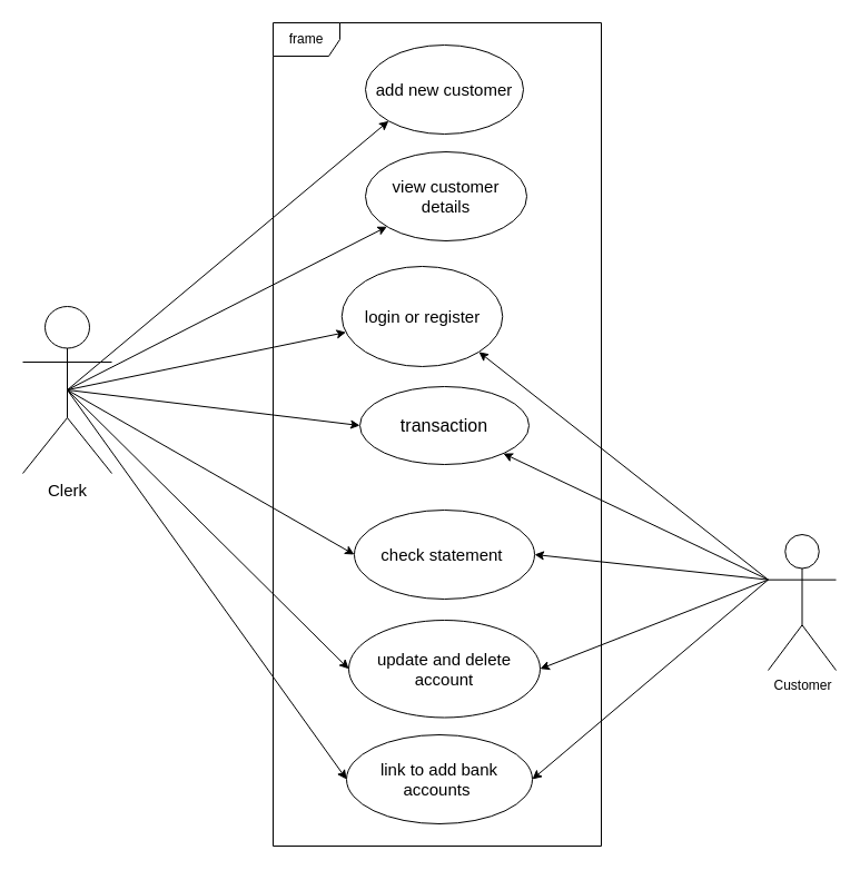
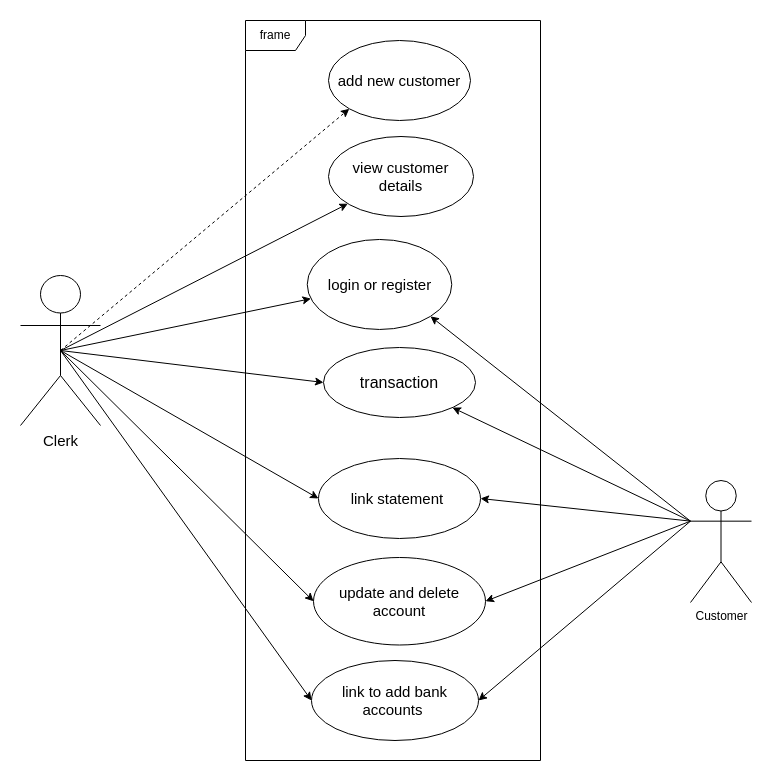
  <mxCell id="0" />
  <mxCell id="1" parent="0" />
  <mxCell id="2" value="frame" style="shape=umlFrame;whiteSpace=wrap;html=1;" parent="1" vertex="1"><mxGeometry x="245" y="20" width="295" height="740" as="geometry" /></mxCell>
  <mxCell id="3" value="&lt;font style=&quot;font-size: 15px;&quot;&gt;login or register&lt;/font&gt;" style="ellipse;whiteSpace=wrap;html=1;" parent="1" vertex="1"><mxGeometry x="306.75" y="238.98" width="144.5" height="90" as="geometry" /></mxCell>
  <mxCell id="4" value="&lt;font style=&quot;font-size: 16px;&quot;&gt;transaction&lt;/font&gt;" style="ellipse;whiteSpace=wrap;html=1;" parent="1" vertex="1"><mxGeometry x="323" y="347" width="152" height="70" as="geometry" /></mxCell>
- <mxCell id="5" value="&lt;font style=&quot;font-size: 15px;&quot;&gt;check statement&amp;nbsp;&lt;/font&gt;" style="ellipse;whiteSpace=wrap;html=1;" parent="1" vertex="1"><mxGeometry x="318" y="458" width="162" height="80" as="geometry" /></mxCell>
+ <mxCell id="5" value="&lt;font style=&quot;font-size: 15px;&quot;&gt;link statement&amp;nbsp;&lt;/font&gt;" style="ellipse;whiteSpace=wrap;html=1;" parent="1" vertex="1"><mxGeometry x="318" y="458" width="162" height="80" as="geometry" /></mxCell>
  <mxCell id="6" value="&lt;font style=&quot;font-size: 15px;&quot;&gt;update and delete account&lt;/font&gt;" style="ellipse;whiteSpace=wrap;html=1;" parent="1" vertex="1"><mxGeometry x="313" y="557" width="172" height="87.5" as="geometry" /></mxCell>
  <mxCell id="7" value="&lt;font style=&quot;font-size: 15px;&quot;&gt;link to add bank accounts&amp;nbsp;&lt;/font&gt;" style="ellipse;whiteSpace=wrap;html=1;" parent="1" vertex="1"><mxGeometry x="311" y="660" width="167" height="80" as="geometry" /></mxCell>
  <mxCell id="8" value="&lt;font style=&quot;font-size: 15px;&quot;&gt;add new customer&lt;/font&gt;" style="ellipse;whiteSpace=wrap;html=1;" vertex="1" parent="1"><mxGeometry x="328" y="40" width="142" height="80" as="geometry" /></mxCell>
  <mxCell id="9" style="edgeStyle=none;html=1;exitX=0;exitY=0.333;exitDx=0;exitDy=0;exitPerimeter=0;entryX=1;entryY=1;entryDx=0;entryDy=0;fontSize=15;" edge="1" parent="1" source="14" target="3"><mxGeometry relative="1" as="geometry" /></mxCell>
  <mxCell id="10" style="edgeStyle=none;html=1;exitX=0;exitY=0.333;exitDx=0;exitDy=0;exitPerimeter=0;fontSize=15;" edge="1" parent="1" source="14" target="4"><mxGeometry relative="1" as="geometry" /></mxCell>
  <mxCell id="11" style="edgeStyle=none;html=1;exitX=0;exitY=0.333;exitDx=0;exitDy=0;exitPerimeter=0;entryX=1;entryY=0.5;entryDx=0;entryDy=0;fontSize=15;" edge="1" parent="1" source="14" target="5"><mxGeometry relative="1" as="geometry" /></mxCell>
  <mxCell id="12" style="edgeStyle=none;html=1;exitX=0;exitY=0.333;exitDx=0;exitDy=0;exitPerimeter=0;entryX=1;entryY=0.5;entryDx=0;entryDy=0;fontSize=15;" edge="1" parent="1" source="14" target="6"><mxGeometry relative="1" as="geometry" /></mxCell>
  <mxCell id="13" style="edgeStyle=none;html=1;exitX=0;exitY=0.333;exitDx=0;exitDy=0;exitPerimeter=0;entryX=1;entryY=0.5;entryDx=0;entryDy=0;fontSize=15;" edge="1" parent="1" source="14" target="7"><mxGeometry relative="1" as="geometry" /></mxCell>
  <mxCell id="14" value="Customer" style="shape=umlActor;verticalLabelPosition=bottom;verticalAlign=top;html=1;" parent="1" vertex="1"><mxGeometry x="690" y="480" width="61" height="122" as="geometry" /></mxCell>
  <mxCell id="15" value="&lt;font style=&quot;font-size: 15px;&quot;&gt;view customer details&lt;/font&gt;" style="ellipse;whiteSpace=wrap;html=1;" vertex="1" parent="1"><mxGeometry x="328" y="136" width="145" height="80" as="geometry" /></mxCell>
- <mxCell id="16" style="edgeStyle=none;html=1;exitX=0.5;exitY=0.5;exitDx=0;exitDy=0;exitPerimeter=0;entryX=0;entryY=1;entryDx=0;entryDy=0;fontSize=15;" edge="1" parent="1" source="23" target="8"><mxGeometry relative="1" as="geometry" /></mxCell>
+ <mxCell id="16" style="edgeStyle=none;html=1;exitX=0.5;exitY=0.5;exitDx=0;exitDy=0;exitPerimeter=0;entryX=0;entryY=1;entryDx=0;entryDy=0;fontSize=15;dashed=1;" edge="1" parent="1" source="23" target="8"><mxGeometry relative="1" as="geometry" /></mxCell>
  <mxCell id="17" style="edgeStyle=none;html=1;exitX=0.5;exitY=0.5;exitDx=0;exitDy=0;exitPerimeter=0;fontSize=15;" edge="1" parent="1" source="23" target="15"><mxGeometry relative="1" as="geometry" /></mxCell>
  <mxCell id="18" style="edgeStyle=none;html=1;exitX=0.5;exitY=0.5;exitDx=0;exitDy=0;exitPerimeter=0;fontSize=15;" edge="1" parent="1" source="23" target="3"><mxGeometry relative="1" as="geometry" /></mxCell>
  <mxCell id="19" style="edgeStyle=none;html=1;exitX=0.5;exitY=0.5;exitDx=0;exitDy=0;exitPerimeter=0;entryX=0;entryY=0.5;entryDx=0;entryDy=0;fontSize=15;" edge="1" parent="1" source="23" target="4"><mxGeometry relative="1" as="geometry" /></mxCell>
  <mxCell id="20" style="edgeStyle=none;html=1;exitX=0.5;exitY=0.5;exitDx=0;exitDy=0;exitPerimeter=0;entryX=0;entryY=0.5;entryDx=0;entryDy=0;fontSize=15;" edge="1" parent="1" source="23" target="5"><mxGeometry relative="1" as="geometry" /></mxCell>
  <mxCell id="21" style="edgeStyle=none;html=1;exitX=0.5;exitY=0.5;exitDx=0;exitDy=0;exitPerimeter=0;entryX=0;entryY=0.5;entryDx=0;entryDy=0;fontSize=15;" edge="1" parent="1" source="23" target="6"><mxGeometry relative="1" as="geometry" /></mxCell>
  <mxCell id="22" style="edgeStyle=none;html=1;exitX=0.5;exitY=0.5;exitDx=0;exitDy=0;exitPerimeter=0;entryX=0;entryY=0.5;entryDx=0;entryDy=0;fontSize=15;" edge="1" parent="1" source="23" target="7"><mxGeometry relative="1" as="geometry" /></mxCell>
  <mxCell id="23" value="Clerk" style="shape=umlActor;html=1;verticalLabelPosition=bottom;verticalAlign=top;align=center;fontSize=15;" vertex="1" parent="1"><mxGeometry x="20" y="275" width="80" height="150" as="geometry" /></mxCell>
